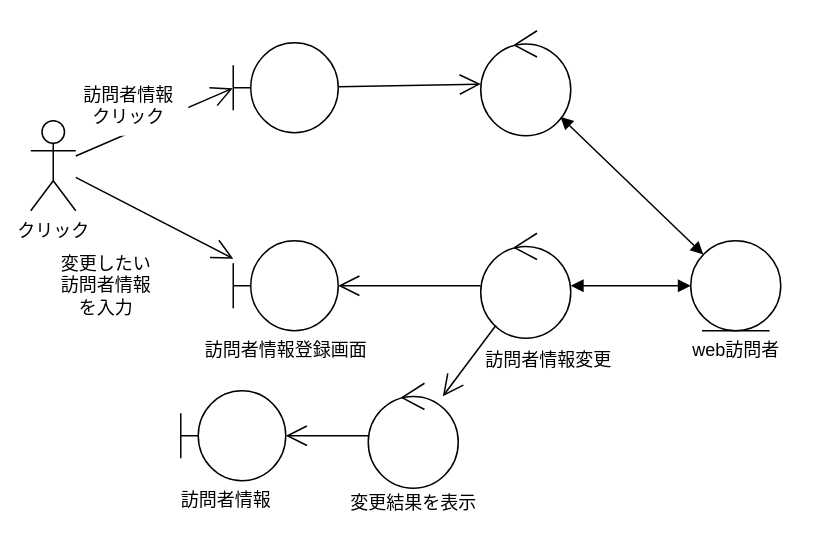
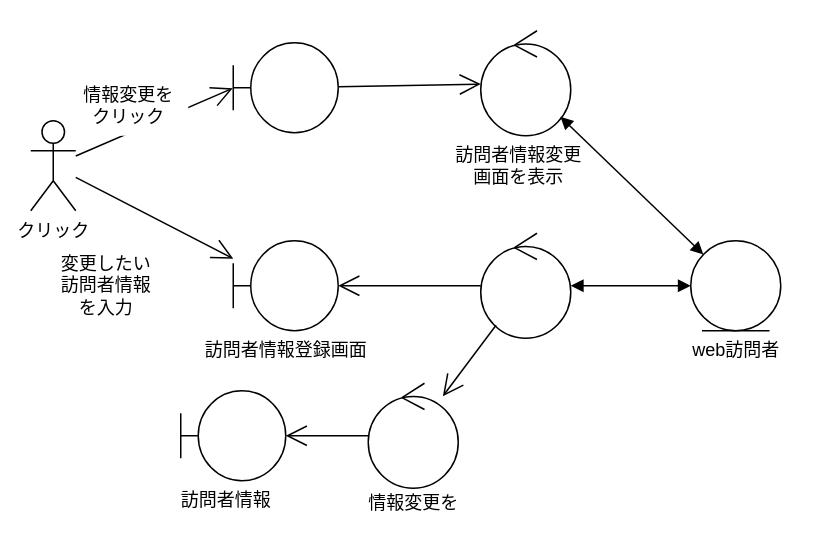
  <mxCell id="0" />
  <mxCell id="1" parent="0" />
  <mxCell id="2" value="クリック" style="shape=umlActor;verticalLabelPosition=bottom;verticalAlign=top;html=1;outlineConnect=0;" vertex="1" parent="1"><mxGeometry x="20" y="80" width="30" height="60" as="geometry" /></mxCell>
  <mxCell id="3" value="" style="shape=umlBoundary;whiteSpace=wrap;html=1;" vertex="1" parent="1"><mxGeometry x="155" y="28" width="70" height="60" as="geometry" /></mxCell>
  <mxCell id="4" value="" style="shape=umlBoundary;whiteSpace=wrap;html=1;" vertex="1" parent="1"><mxGeometry x="155" y="160" width="70" height="60" as="geometry" /></mxCell>
+ <mxCell id="5" value="訪問者情報変更&lt;div&gt;画面を表示&lt;/div&gt;" style="text;html=1;align=center;verticalAlign=middle;resizable=0;points=[];autosize=1;strokeColor=none;fillColor=none;" vertex="1" parent="1"><mxGeometry x="290" y="90" width="110" height="40" as="geometry" /></mxCell>
  <mxCell id="6" value="" style="ellipse;shape=umlControl;whiteSpace=wrap;html=1;" vertex="1" parent="1"><mxGeometry x="320" y="20" width="60" height="70" as="geometry" /></mxCell>
  <mxCell id="7" value="" style="ellipse;shape=umlEntity;whiteSpace=wrap;html=1;" vertex="1" parent="1"><mxGeometry x="460" y="160" width="60" height="60" as="geometry" /></mxCell>
  <mxCell id="8" value="web訪問者" style="text;html=1;align=center;verticalAlign=middle;resizable=0;points=[];autosize=1;strokeColor=none;fillColor=none;" vertex="1" parent="1"><mxGeometry x="450" y="218" width="80" height="30" as="geometry" /></mxCell>
  <mxCell id="9" value="" style="endArrow=open;endFill=1;endSize=12;html=1;rounded=0;entryX=-0.005;entryY=0.506;entryDx=0;entryDy=0;entryPerimeter=0;" edge="1" parent="1" source="2" target="3"><mxGeometry width="160" relative="1" as="geometry"><mxPoint x="120" y="130" as="sourcePoint" /><mxPoint x="280" y="130" as="targetPoint" /></mxGeometry></mxCell>
  <mxCell id="10" value="" style="endArrow=open;endFill=1;endSize=12;html=1;rounded=0;" edge="1" parent="1" source="3" target="6"><mxGeometry width="160" relative="1" as="geometry"><mxPoint x="230" y="55" as="sourcePoint" /><mxPoint x="280" y="130" as="targetPoint" /></mxGeometry></mxCell>
  <mxCell id="11" value="" style="endArrow=block;startArrow=block;endFill=1;startFill=1;html=1;rounded=0;" edge="1" parent="1" source="6" target="7"><mxGeometry width="160" relative="1" as="geometry"><mxPoint x="120" y="130" as="sourcePoint" /><mxPoint x="280" y="130" as="targetPoint" /></mxGeometry></mxCell>
  <mxCell id="12" value="" style="endArrow=block;startArrow=block;endFill=1;startFill=1;html=1;rounded=0;" edge="1" parent="1" source="13" target="7"><mxGeometry width="160" relative="1" as="geometry"><mxPoint x="370" y="220" as="sourcePoint" /><mxPoint x="280" y="130" as="targetPoint" /></mxGeometry></mxCell>
  <mxCell id="13" value="" style="ellipse;shape=umlControl;whiteSpace=wrap;html=1;" vertex="1" parent="1"><mxGeometry x="320" y="155" width="60" height="70" as="geometry" /></mxCell>
- <mxCell id="14" value="訪問者情報変更" style="text;html=1;align=center;verticalAlign=middle;resizable=0;points=[];autosize=1;strokeColor=none;fillColor=none;" vertex="1" parent="1"><mxGeometry x="310" y="225" width="110" height="30" as="geometry" /></mxCell>
  <mxCell id="15" value="" style="endArrow=open;endFill=1;endSize=12;html=1;rounded=0;" edge="1" parent="1" source="13" target="4"><mxGeometry width="160" relative="1" as="geometry"><mxPoint x="120" y="130" as="sourcePoint" /><mxPoint x="280" y="130" as="targetPoint" /></mxGeometry></mxCell>
  <mxCell id="16" value="訪問者情報登録画面" style="text;html=1;align=center;verticalAlign=middle;resizable=0;points=[];autosize=1;strokeColor=none;fillColor=none;" vertex="1" parent="1"><mxGeometry x="125" y="218" width="130" height="30" as="geometry" /></mxCell>
  <mxCell id="17" value="" style="endArrow=open;endFill=1;endSize=12;html=1;rounded=0;" edge="1" parent="1" source="2" target="4"><mxGeometry width="160" relative="1" as="geometry"><mxPoint x="120" y="130" as="sourcePoint" /><mxPoint x="280" y="130" as="targetPoint" /></mxGeometry></mxCell>
- <mxCell id="18" value="訪問者情報&lt;div&gt;クリック&lt;/div&gt;" style="text;html=1;align=center;verticalAlign=middle;resizable=0;points=[];autosize=1;strokeColor=none;fillColor=default;" vertex="1" parent="1"><mxGeometry x="45" y="50" width="80" height="40" as="geometry" /></mxCell>
+ <mxCell id="18" value="情報変更を&lt;div&gt;クリック&lt;/div&gt;" style="text;html=1;align=center;verticalAlign=middle;resizable=0;points=[];autosize=1;strokeColor=none;fillColor=default;" vertex="1" parent="1"><mxGeometry x="45" y="50" width="80" height="40" as="geometry" /></mxCell>
  <mxCell id="19" value="変更したい&lt;div&gt;訪問者情報&lt;/div&gt;&lt;div&gt;を入力&lt;/div&gt;" style="text;html=1;align=center;verticalAlign=middle;resizable=0;points=[];autosize=1;strokeColor=none;fillColor=default;" vertex="1" parent="1"><mxGeometry x="30" y="160" width="80" height="60" as="geometry" /></mxCell>
  <mxCell id="20" value="" style="endArrow=open;endFill=1;endSize=12;html=1;rounded=0;" edge="1" parent="1" source="13" target="21"><mxGeometry width="160" relative="1" as="geometry"><mxPoint x="120" y="210" as="sourcePoint" /><mxPoint x="287.627" y="245.442" as="targetPoint" /></mxGeometry></mxCell>
  <mxCell id="21" value="" style="ellipse;shape=umlControl;whiteSpace=wrap;html=1;" vertex="1" parent="1"><mxGeometry x="245" y="255" width="60" height="70" as="geometry" /></mxCell>
- <mxCell id="22" value="変更結果を表示" style="text;html=1;align=center;verticalAlign=middle;resizable=0;points=[];autosize=1;strokeColor=none;fillColor=none;" vertex="1" parent="1"><mxGeometry x="220" y="320" width="110" height="30" as="geometry" /></mxCell>
+ <mxCell id="22" value="情報変更を" style="text;html=1;align=center;verticalAlign=middle;resizable=0;points=[];autosize=1;strokeColor=none;fillColor=none;" vertex="1" parent="1"><mxGeometry x="220" y="320" width="110" height="30" as="geometry" /></mxCell>
  <mxCell id="23" value="" style="shape=umlBoundary;whiteSpace=wrap;html=1;" vertex="1" parent="1"><mxGeometry x="120" y="260" width="70" height="60" as="geometry" /></mxCell>
  <mxCell id="24" value="訪問者情報" style="text;html=1;align=center;verticalAlign=middle;resizable=0;points=[];autosize=1;strokeColor=none;fillColor=none;" vertex="1" parent="1"><mxGeometry x="85" y="318" width="130" height="30" as="geometry" /></mxCell>
  <mxCell id="25" value="" style="endArrow=open;endFill=1;endSize=12;html=1;rounded=0;" edge="1" parent="1" source="21" target="23"><mxGeometry width="160" relative="1" as="geometry"><mxPoint x="190" y="250" as="sourcePoint" /><mxPoint x="280" y="270" as="targetPoint" /></mxGeometry></mxCell>
